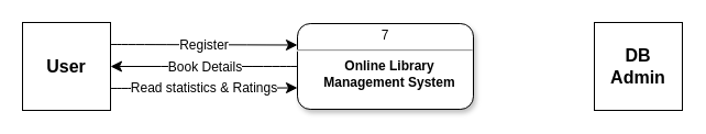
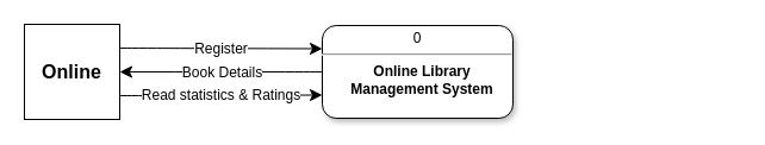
  <mxCell id="0" />
  <mxCell id="1" parent="0" />
- <mxCell id="2" value="&lt;p style=&quot;margin: 4px 0px 0px; text-align: center;&quot;&gt;7&lt;/p&gt;&lt;hr&gt;&lt;p style=&quot;text-align: center; margin: 0px 0px 0px 8px;&quot;&gt;&lt;b&gt;Online Library&lt;/b&gt;&lt;/p&gt;&lt;p style=&quot;text-align: center; margin: 0px 0px 0px 8px;&quot;&gt;&lt;b&gt;Management System&lt;/b&gt;&lt;/p&gt;" style="verticalAlign=top;align=left;overflow=fill;fontSize=12;fontFamily=Helvetica;html=1;shadow=1;rounded=1;container=0;labelBackgroundColor=none;" parent="1" vertex="1"><mxGeometry x="270" y="21" width="160" height="78" as="geometry" /></mxCell>
- <mxCell id="3" value="User" style="whiteSpace=wrap;html=1;aspect=fixed;fontSize=16;fontStyle=1" vertex="1" parent="1"><mxGeometry x="20" y="20" width="80" height="80" as="geometry" /></mxCell>
+ <mxCell id="2" value="&lt;p style=&quot;margin: 4px 0px 0px; text-align: center;&quot;&gt;0&lt;/p&gt;&lt;hr&gt;&lt;p style=&quot;text-align: center; margin: 0px 0px 0px 8px;&quot;&gt;&lt;b&gt;Online Library&lt;/b&gt;&lt;/p&gt;&lt;p style=&quot;text-align: center; margin: 0px 0px 0px 8px;&quot;&gt;&lt;b&gt;Management System&lt;/b&gt;&lt;/p&gt;" style="verticalAlign=top;align=left;overflow=fill;fontSize=12;fontFamily=Helvetica;html=1;shadow=1;rounded=1;container=0;labelBackgroundColor=none;" parent="1" vertex="1"><mxGeometry x="270" y="21" width="160" height="78" as="geometry" /></mxCell>
+ <mxCell id="3" value="Online" style="whiteSpace=wrap;html=1;aspect=fixed;fontSize=16;fontStyle=1" vertex="1" parent="1"><mxGeometry x="20" y="20" width="80" height="80" as="geometry" /></mxCell>
  <mxCell id="4" value="" style="endArrow=classic;html=1;rounded=0;fontSize=12;startSize=8;endSize=8;curved=1;exitX=1;exitY=0.25;exitDx=0;exitDy=0;entryX=0;entryY=0.25;entryDx=0;entryDy=0;" edge="1" parent="1" source="3" target="2"><mxGeometry relative="1" as="geometry"><mxPoint x="160" y="60" as="sourcePoint" /><mxPoint x="260" y="60" as="targetPoint" /></mxGeometry></mxCell>
  <mxCell id="5" value="Register" style="edgeLabel;resizable=0;html=1;align=center;verticalAlign=middle;fontSize=12;" connectable="0" vertex="1" parent="4"><mxGeometry relative="1" as="geometry" /></mxCell>
  <mxCell id="6" value="" style="endArrow=classic;html=1;rounded=0;fontSize=12;startSize=8;endSize=8;curved=1;exitX=0;exitY=0.5;exitDx=0;exitDy=0;entryX=1;entryY=0.5;entryDx=0;entryDy=0;" edge="1" parent="1" source="2" target="3"><mxGeometry relative="1" as="geometry"><mxPoint x="130" y="78" as="sourcePoint" /><mxPoint x="200" y="168" as="targetPoint" /></mxGeometry></mxCell>
  <mxCell id="7" value="Book Details" style="edgeLabel;resizable=0;html=1;align=center;verticalAlign=middle;fontSize=12;" connectable="0" vertex="1" parent="6"><mxGeometry relative="1" as="geometry" /></mxCell>
  <mxCell id="8" value="" style="endArrow=classic;html=1;rounded=0;fontSize=12;startSize=8;endSize=8;curved=1;exitX=1;exitY=0.75;exitDx=0;exitDy=0;entryX=0;entryY=0.75;entryDx=0;entryDy=0;" edge="1" parent="1" source="3" target="2"><mxGeometry relative="1" as="geometry"><mxPoint x="140" y="50" as="sourcePoint" /><mxPoint x="280" y="52" as="targetPoint" /></mxGeometry></mxCell>
  <mxCell id="9" value="Read statistics &amp;amp; Ratings" style="edgeLabel;resizable=0;html=1;align=center;verticalAlign=middle;fontSize=12;" connectable="0" vertex="1" parent="8"><mxGeometry relative="1" as="geometry" /></mxCell>
- <mxCell id="10" value="DB&lt;br&gt;Admin" style="whiteSpace=wrap;html=1;aspect=fixed;fontSize=16;fontStyle=1" vertex="1" parent="1"><mxGeometry x="540" y="20" width="80" height="80" as="geometry" /></mxCell>
